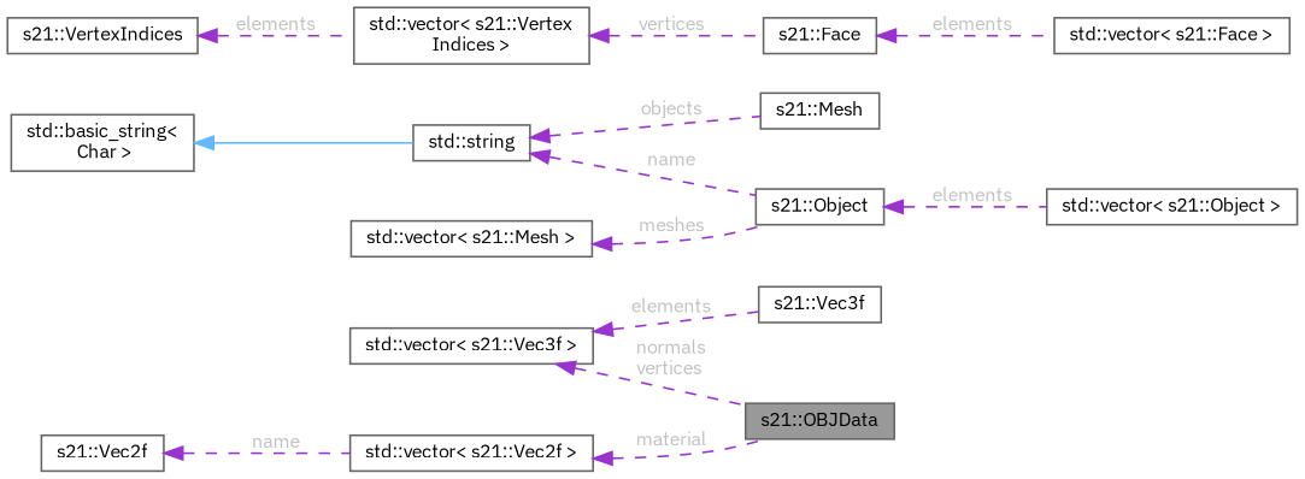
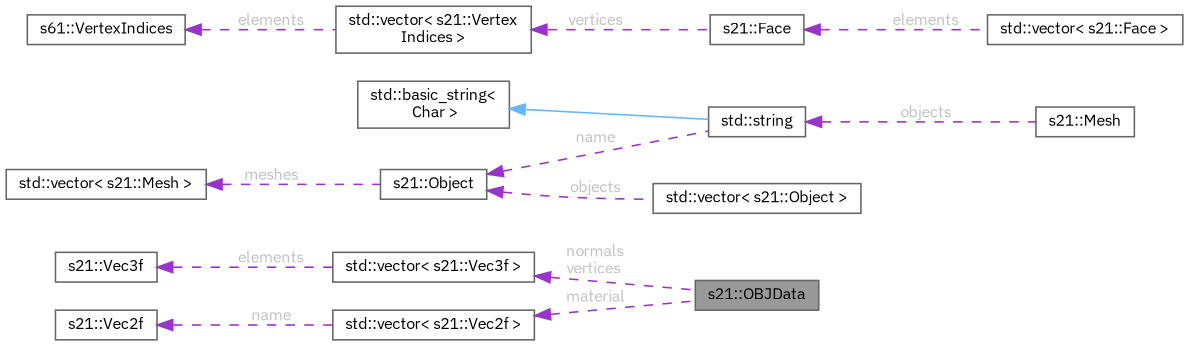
  digraph {
    fontname="IBM Plex Sans"
    rankdir=LR
    node [color=gray40 fillcolor=white fontname="IBM Plex Sans" fontsize=10 shape=box style=filled]
    edge [color=darkorchid3 dir=back fontcolor=grey fontname="IBM Plex Sans" fontsize=10 labelfontname=Helvetica labelfontsize=10 style=dashed]
    n1 [fillcolor=grey60 fontcolor=black height=0.2 label="s21::OBJData" width=0.4]
    n2 [height=0.2 label="std::vector\< s21::Vec3f \>" width=0.4]
    n3 [height=0.2 label="s21::Vec3f" width=0.4]
    n4 [height=0.2 label="std::vector\< s21::Vec2f \>" width=0.4]
    n5 [height=0.2 label="s21::Vec2f" width=0.4]
    n6 [height=0.2 label="std::vector\< s21::Object \>" width=0.4]
    n7 [height=0.2 label="s21::Object" width=0.4]
    n8 [height=0.2 label="std::string" width=0.4]
    n9 [height=0.2 label="s21::Mesh" width=0.4]
    n10 [height=0.2 label="std::basic_string\<\l Char \>" width=0.4]
    n11 [height=0.2 label="std::vector\< s21::Mesh \>" width=0.4]
    n12 [height=0.2 label="std::vector\< s21::Face \>" width=0.4]
    n13 [height=0.2 label="s21::Face" width=0.4]
    n14 [height=0.2 label="std::vector\< s21::Vertex\lIndices \>" width=0.4]
-   n15 [height=0.2 label="s21::VertexIndices" width=0.4]
+   n15 [height=0.2 label="s61::VertexIndices" width=0.4]
    n2 -> n1 [label=" normals\nvertices"]
-   n2 -> n3 [label=" elements"]
+   n3 -> n2 [label=" elements"]
    n4 -> n1 [label=" material"]
    n5 -> n4 [label=" name"]
-   n7 -> n6 [label=" elements"]
-   n8 -> n7 [label=" name"]
+   n7 -> n6 [label=" objects"]
+   n7 -> n8 [label=" name"]
    n8 -> n9 [label=" objects"]
    n10 -> n8 [color=steelblue1 style=solid fontcolor=""]
    n11 -> n7 [label=" meshes"]
    n13 -> n12 [label=" elements"]
    n14 -> n13 [label=" vertices"]
    n15 -> n14 [label=" elements"]
  }
